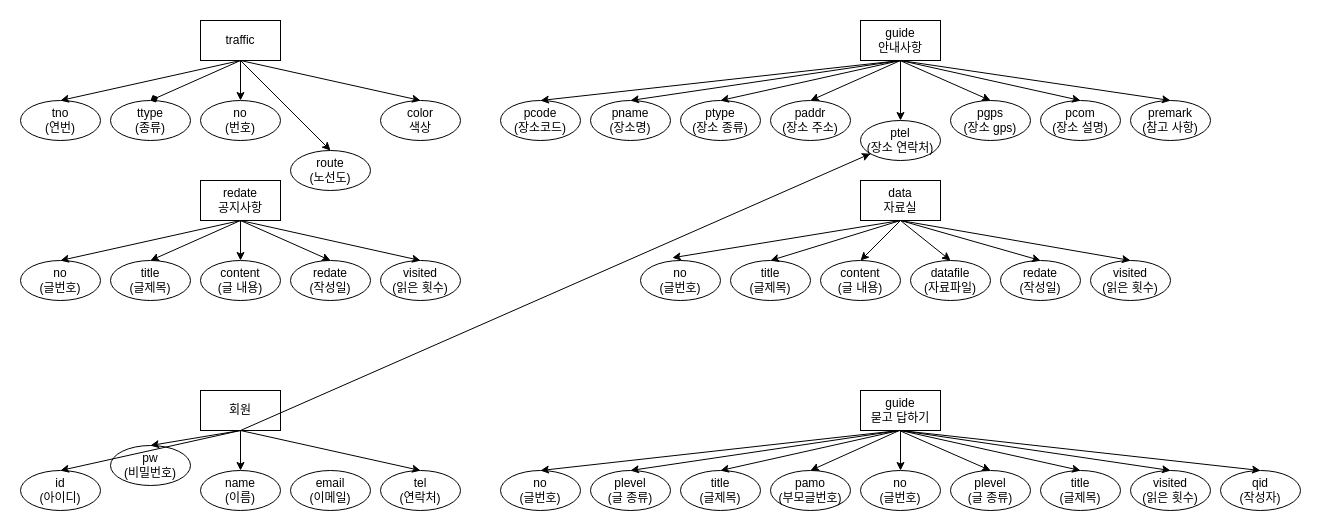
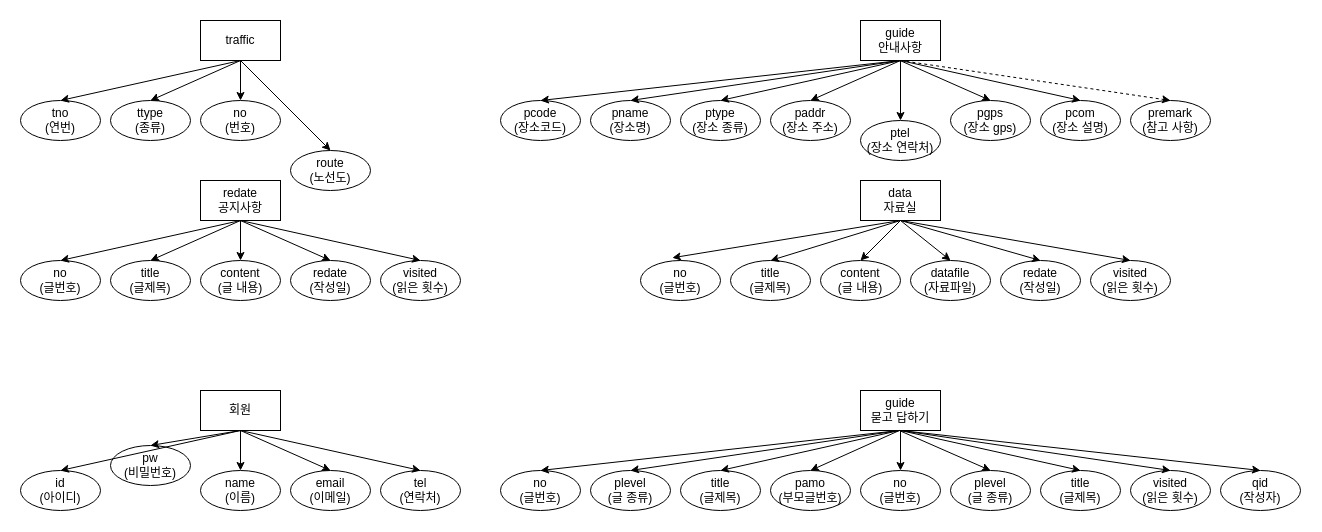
  <mxCell id="0" />
  <mxCell id="1" parent="0" />
  <mxCell id="2" value="traffic" style="rounded=0;whiteSpace=wrap;html=1;" vertex="1" parent="1"><mxGeometry x="200" y="20" width="80" height="40" as="geometry" /></mxCell>
  <mxCell id="3" value="ttype&lt;div&gt;(종류)&lt;/div&gt;" style="ellipse;whiteSpace=wrap;html=1;fontColor=#000000;fontStyle=0" vertex="1" parent="1"><mxGeometry x="110" y="100" width="80" height="40" as="geometry" /></mxCell>
  <mxCell id="4" value="no&lt;div&gt;(번호)&lt;/div&gt;" style="ellipse;whiteSpace=wrap;html=1;" vertex="1" parent="1"><mxGeometry x="200" y="100" width="80" height="40" as="geometry" /></mxCell>
  <mxCell id="5" value="&lt;div&gt;route&lt;/div&gt;&lt;div&gt;(노선도)&lt;/div&gt;" style="ellipse;whiteSpace=wrap;html=1;" vertex="1" parent="1"><mxGeometry x="290" y="150" width="80" height="40" as="geometry" /></mxCell>
- <mxCell id="6" value="color&lt;div&gt;색상&lt;/div&gt;" style="ellipse;whiteSpace=wrap;html=1;" vertex="1" parent="1"><mxGeometry x="380" y="100" width="80" height="40" as="geometry" /></mxCell>
- <mxCell id="7" value="" style="endArrow=diamond;html=1;rounded=0;exitX=0.5;exitY=1;exitDx=0;exitDy=0;entryX=0.5;entryY=0;entryDx=0;entryDy=0;" edge="1" parent="1" source="2" target="3"><mxGeometry width="50" height="50" relative="1" as="geometry"><mxPoint x="430" y="390" as="sourcePoint" /><mxPoint x="480" y="340" as="targetPoint" /></mxGeometry></mxCell>
+ <mxCell id="7" value="" style="endArrow=classic;html=1;rounded=0;exitX=0.5;exitY=1;exitDx=0;exitDy=0;entryX=0.5;entryY=0;entryDx=0;entryDy=0;" edge="1" parent="1" source="2" target="3"><mxGeometry width="50" height="50" relative="1" as="geometry"><mxPoint x="430" y="390" as="sourcePoint" /><mxPoint x="480" y="340" as="targetPoint" /></mxGeometry></mxCell>
  <mxCell id="8" value="" style="endArrow=classic;html=1;rounded=0;exitX=0.5;exitY=1;exitDx=0;exitDy=0;entryX=0.5;entryY=0;entryDx=0;entryDy=0;" edge="1" parent="1" source="2" target="4"><mxGeometry width="50" height="50" relative="1" as="geometry"><mxPoint x="280" y="60" as="sourcePoint" /><mxPoint x="120" y="100" as="targetPoint" /></mxGeometry></mxCell>
  <mxCell id="9" value="" style="endArrow=classic;html=1;rounded=0;entryX=0.5;entryY=0;entryDx=0;entryDy=0;exitX=0.5;exitY=1;exitDx=0;exitDy=0;" edge="1" parent="1" source="2" target="5"><mxGeometry width="50" height="50" relative="1" as="geometry"><mxPoint x="280" y="60" as="sourcePoint" /><mxPoint x="240" y="110" as="targetPoint" /></mxGeometry></mxCell>
- <mxCell id="10" value="" style="endArrow=classic;html=1;rounded=0;entryX=0.5;entryY=0;entryDx=0;entryDy=0;exitX=0.5;exitY=1;exitDx=0;exitDy=0;" edge="1" parent="1" source="2" target="6"><mxGeometry width="50" height="50" relative="1" as="geometry"><mxPoint x="290" y="70" as="sourcePoint" /><mxPoint x="350" y="110" as="targetPoint" /></mxGeometry></mxCell>
  <mxCell id="11" value="&lt;div&gt;guide&lt;/div&gt;안내사항" style="rounded=0;whiteSpace=wrap;html=1;" vertex="1" parent="1"><mxGeometry x="860" y="20" width="80" height="40" as="geometry" /></mxCell>
  <mxCell id="12" value="&lt;div&gt;pcode&lt;/div&gt;(장소코드)" style="ellipse;whiteSpace=wrap;html=1;fontStyle=0;fontColor=#000000;" vertex="1" parent="1"><mxGeometry x="500" y="100" width="80" height="40" as="geometry" /></mxCell>
  <mxCell id="13" value="&lt;div&gt;pname&lt;/div&gt;(장소명)" style="ellipse;whiteSpace=wrap;html=1;" vertex="1" parent="1"><mxGeometry x="590" y="100" width="80" height="40" as="geometry" /></mxCell>
  <mxCell id="14" value="&lt;div&gt;ptype&lt;/div&gt;(장소 종류)" style="ellipse;whiteSpace=wrap;html=1;" vertex="1" parent="1"><mxGeometry x="680" y="100" width="80" height="40" as="geometry" /></mxCell>
  <mxCell id="15" value="&lt;div&gt;paddr&lt;/div&gt;(장소 주소)" style="ellipse;whiteSpace=wrap;html=1;" vertex="1" parent="1"><mxGeometry x="770" y="100" width="80" height="40" as="geometry" /></mxCell>
  <mxCell id="16" value="&lt;div&gt;ptel&lt;/div&gt;(장소 연락처)" style="ellipse;whiteSpace=wrap;html=1;" vertex="1" parent="1"><mxGeometry x="860" y="120" width="80" height="40" as="geometry" /></mxCell>
  <mxCell id="17" value="&lt;div&gt;pgps&lt;/div&gt;(장소 gps)" style="ellipse;whiteSpace=wrap;html=1;" vertex="1" parent="1"><mxGeometry x="950" y="100" width="80" height="40" as="geometry" /></mxCell>
  <mxCell id="18" value="&lt;div&gt;pcom&lt;/div&gt;(장소 설명)" style="ellipse;whiteSpace=wrap;html=1;" vertex="1" parent="1"><mxGeometry x="1040" y="100" width="80" height="40" as="geometry" /></mxCell>
  <mxCell id="19" value="&lt;div&gt;premark&lt;/div&gt;(참고 사항)" style="ellipse;whiteSpace=wrap;html=1;" vertex="1" parent="1"><mxGeometry x="1130" y="100" width="80" height="40" as="geometry" /></mxCell>
  <mxCell id="20" value="" style="endArrow=classic;html=1;rounded=0;exitX=0.5;exitY=1;exitDx=0;exitDy=0;entryX=0.5;entryY=0;entryDx=0;entryDy=0;" edge="1" parent="1" source="11" target="16"><mxGeometry width="50" height="50" relative="1" as="geometry"><mxPoint x="790" y="390" as="sourcePoint" /><mxPoint x="840" y="340" as="targetPoint" /></mxGeometry></mxCell>
  <mxCell id="21" value="" style="endArrow=classic;html=1;rounded=0;exitX=0.5;exitY=1;exitDx=0;exitDy=0;entryX=0.5;entryY=0;entryDx=0;entryDy=0;" edge="1" parent="1" target="17"><mxGeometry width="50" height="50" relative="1" as="geometry"><mxPoint x="899.5" y="60" as="sourcePoint" /><mxPoint x="899.5" y="100" as="targetPoint" /></mxGeometry></mxCell>
  <mxCell id="22" value="" style="endArrow=classic;html=1;rounded=0;exitX=0.5;exitY=1;exitDx=0;exitDy=0;entryX=0.5;entryY=0;entryDx=0;entryDy=0;" edge="1" parent="1" target="15"><mxGeometry width="50" height="50" relative="1" as="geometry"><mxPoint x="900" y="60" as="sourcePoint" /><mxPoint x="979.5" y="96" as="targetPoint" /></mxGeometry></mxCell>
  <mxCell id="23" value="" style="endArrow=classic;html=1;rounded=0;exitX=0.5;exitY=1;exitDx=0;exitDy=0;entryX=0.5;entryY=0;entryDx=0;entryDy=0;" edge="1" parent="1" target="14"><mxGeometry width="50" height="50" relative="1" as="geometry"><mxPoint x="900" y="60" as="sourcePoint" /><mxPoint x="810" y="100" as="targetPoint" /></mxGeometry></mxCell>
  <mxCell id="24" value="" style="endArrow=classic;html=1;rounded=0;exitX=0.5;exitY=1;exitDx=0;exitDy=0;entryX=0.5;entryY=0;entryDx=0;entryDy=0;" edge="1" parent="1" target="13"><mxGeometry width="50" height="50" relative="1" as="geometry"><mxPoint x="900" y="60" as="sourcePoint" /><mxPoint x="720" y="100" as="targetPoint" /></mxGeometry></mxCell>
  <mxCell id="25" value="" style="endArrow=classic;html=1;rounded=0;exitX=0.5;exitY=1;exitDx=0;exitDy=0;entryX=0.5;entryY=0;entryDx=0;entryDy=0;" edge="1" parent="1" source="11" target="12"><mxGeometry width="50" height="50" relative="1" as="geometry"><mxPoint x="810" y="60" as="sourcePoint" /><mxPoint x="540" y="100" as="targetPoint" /></mxGeometry></mxCell>
- <mxCell id="26" value="" style="endArrow=classic;html=1;rounded=0;exitX=0.5;exitY=1;exitDx=0;exitDy=0;entryX=0.5;entryY=0;entryDx=0;entryDy=0;" edge="1" parent="1" source="11" target="19"><mxGeometry width="50" height="50" relative="1" as="geometry"><mxPoint x="910" y="70" as="sourcePoint" /><mxPoint x="550" y="110" as="targetPoint" /></mxGeometry></mxCell>
+ <mxCell id="26" value="" style="endArrow=classic;html=1;rounded=0;exitX=0.5;exitY=1;exitDx=0;exitDy=0;entryX=0.5;entryY=0;entryDx=0;entryDy=0;dashed=1;" edge="1" parent="1" source="11" target="19"><mxGeometry width="50" height="50" relative="1" as="geometry"><mxPoint x="910" y="70" as="sourcePoint" /><mxPoint x="550" y="110" as="targetPoint" /></mxGeometry></mxCell>
  <mxCell id="27" value="" style="endArrow=classic;html=1;rounded=0;exitX=0.5;exitY=1;exitDx=0;exitDy=0;entryX=0.5;entryY=0;entryDx=0;entryDy=0;" edge="1" parent="1" source="11" target="18"><mxGeometry width="50" height="50" relative="1" as="geometry"><mxPoint x="790" y="390" as="sourcePoint" /><mxPoint x="840" y="340" as="targetPoint" /></mxGeometry></mxCell>
  <mxCell id="28" value="&lt;div&gt;redate&lt;/div&gt;공지사항&lt;div&gt;&lt;/div&gt;" style="rounded=0;whiteSpace=wrap;html=1;" vertex="1" parent="1"><mxGeometry x="200" y="180" width="80" height="40" as="geometry" /></mxCell>
  <mxCell id="29" value="no&lt;div&gt;&lt;/div&gt;&lt;div&gt;(글번호)&lt;/div&gt;" style="ellipse;whiteSpace=wrap;html=1;fontColor=#000000;fontStyle=0" vertex="1" parent="1"><mxGeometry x="20" y="260" width="80" height="40" as="geometry" /></mxCell>
  <mxCell id="30" value="title&lt;div&gt;(글제목)&lt;/div&gt;" style="ellipse;whiteSpace=wrap;html=1;" vertex="1" parent="1"><mxGeometry x="110" y="260" width="80" height="40" as="geometry" /></mxCell>
  <mxCell id="31" value="content&lt;div&gt;&lt;/div&gt;&lt;div&gt;(글 내용)&lt;/div&gt;" style="ellipse;whiteSpace=wrap;html=1;" vertex="1" parent="1"><mxGeometry x="200" y="260" width="80" height="40" as="geometry" /></mxCell>
  <mxCell id="32" value="redate&lt;div&gt;&lt;/div&gt;&lt;div&gt;(작성일)&lt;/div&gt;" style="ellipse;whiteSpace=wrap;html=1;" vertex="1" parent="1"><mxGeometry x="290" y="260" width="80" height="40" as="geometry" /></mxCell>
  <mxCell id="33" value="visited&lt;div&gt;&lt;/div&gt;&lt;div&gt;(읽은 횟수)&lt;/div&gt;" style="ellipse;whiteSpace=wrap;html=1;" vertex="1" parent="1"><mxGeometry x="380" y="260" width="80" height="40" as="geometry" /></mxCell>
  <mxCell id="34" value="" style="endArrow=classic;html=1;rounded=0;exitX=0.5;exitY=1;exitDx=0;exitDy=0;entryX=0.5;entryY=0;entryDx=0;entryDy=0;" edge="1" parent="1" source="28" target="33"><mxGeometry width="50" height="50" relative="1" as="geometry"><mxPoint x="310" y="550" as="sourcePoint" /><mxPoint x="360" y="500" as="targetPoint" /></mxGeometry></mxCell>
  <mxCell id="35" value="" style="endArrow=classic;html=1;rounded=0;exitX=0.5;exitY=1;exitDx=0;exitDy=0;entryX=0.5;entryY=0;entryDx=0;entryDy=0;" edge="1" parent="1" source="28" target="32"><mxGeometry width="50" height="50" relative="1" as="geometry"><mxPoint x="420" y="220" as="sourcePoint" /><mxPoint x="499.5" y="256" as="targetPoint" /></mxGeometry></mxCell>
  <mxCell id="36" value="" style="endArrow=classic;html=1;rounded=0;exitX=0.5;exitY=1;exitDx=0;exitDy=0;entryX=0.5;entryY=0;entryDx=0;entryDy=0;" edge="1" parent="1" source="28" target="31"><mxGeometry width="50" height="50" relative="1" as="geometry"><mxPoint x="420" y="220" as="sourcePoint" /><mxPoint x="330" y="260" as="targetPoint" /></mxGeometry></mxCell>
  <mxCell id="37" value="" style="endArrow=classic;html=1;rounded=0;exitX=0.5;exitY=1;exitDx=0;exitDy=0;entryX=0.5;entryY=0;entryDx=0;entryDy=0;" edge="1" parent="1" source="28" target="30"><mxGeometry width="50" height="50" relative="1" as="geometry"><mxPoint x="420" y="220" as="sourcePoint" /><mxPoint x="240" y="260" as="targetPoint" /></mxGeometry></mxCell>
  <mxCell id="38" value="" style="endArrow=classic;html=1;rounded=0;exitX=0.5;exitY=1;exitDx=0;exitDy=0;entryX=0.5;entryY=0;entryDx=0;entryDy=0;" edge="1" parent="1" source="28"><mxGeometry width="50" height="50" relative="1" as="geometry"><mxPoint x="330" y="220" as="sourcePoint" /><mxPoint x="60" y="260" as="targetPoint" /></mxGeometry></mxCell>
  <mxCell id="39" value="no&lt;div&gt;&lt;/div&gt;&lt;div&gt;(글번호)&lt;/div&gt;" style="ellipse;whiteSpace=wrap;html=1;fontColor=#000000;fontStyle=0" vertex="1" parent="1"><mxGeometry x="500" y="470" width="80" height="40" as="geometry" /></mxCell>
  <mxCell id="40" value="title&lt;div&gt;(글제목)&lt;/div&gt;" style="ellipse;whiteSpace=wrap;html=1;" vertex="1" parent="1"><mxGeometry x="680" y="470" width="80" height="40" as="geometry" /></mxCell>
  <mxCell id="41" value="guide&lt;div&gt;&lt;div&gt;&lt;/div&gt;&lt;div&gt;&lt;/div&gt;&lt;div&gt;묻고 답하기&lt;/div&gt;&lt;/div&gt;" style="rounded=0;whiteSpace=wrap;html=1;" vertex="1" parent="1"><mxGeometry x="860" y="390" width="80" height="40" as="geometry" /></mxCell>
  <mxCell id="42" value="plevel&lt;div&gt;(글 종류)&lt;/div&gt;" style="ellipse;whiteSpace=wrap;html=1;" vertex="1" parent="1"><mxGeometry x="590" y="470" width="80" height="40" as="geometry" /></mxCell>
  <mxCell id="43" value="pamo&lt;div&gt;(부모글번호)&lt;/div&gt;" style="ellipse;whiteSpace=wrap;html=1;" vertex="1" parent="1"><mxGeometry x="770" y="470" width="80" height="40" as="geometry" /></mxCell>
  <mxCell id="44" value="no&lt;div&gt;&lt;/div&gt;&lt;div&gt;(글번호)&lt;/div&gt;" style="ellipse;whiteSpace=wrap;html=1;" vertex="1" parent="1"><mxGeometry x="860" y="470" width="80" height="40" as="geometry" /></mxCell>
  <mxCell id="45" value="title&lt;div&gt;(글제목)&lt;/div&gt;" style="ellipse;whiteSpace=wrap;html=1;" vertex="1" parent="1"><mxGeometry x="1040" y="470" width="80" height="40" as="geometry" /></mxCell>
  <mxCell id="46" value="plevel&lt;div&gt;(글 종류)&lt;/div&gt;" style="ellipse;whiteSpace=wrap;html=1;" vertex="1" parent="1"><mxGeometry x="950" y="470" width="80" height="40" as="geometry" /></mxCell>
  <mxCell id="47" value="visited&lt;div&gt;&lt;/div&gt;&lt;div&gt;(읽은 횟수)&lt;/div&gt;" style="ellipse;whiteSpace=wrap;html=1;" vertex="1" parent="1"><mxGeometry x="1130" y="470" width="80" height="40" as="geometry" /></mxCell>
  <mxCell id="48" value="&lt;div&gt;qid&lt;/div&gt;(작성자)" style="ellipse;whiteSpace=wrap;html=1;" vertex="1" parent="1"><mxGeometry x="1220" y="470" width="80" height="40" as="geometry" /></mxCell>
  <mxCell id="49" value="data&lt;div&gt;자료실&lt;/div&gt;" style="rounded=0;whiteSpace=wrap;html=1;" vertex="1" parent="1"><mxGeometry x="860" y="180" width="80" height="40" as="geometry" /></mxCell>
  <mxCell id="50" value="no&lt;div&gt;&lt;/div&gt;&lt;div&gt;(글번호)&lt;/div&gt;" style="ellipse;whiteSpace=wrap;html=1;fontStyle=0;fontColor=#000000;" vertex="1" parent="1"><mxGeometry x="640" y="260" width="80" height="40" as="geometry" /></mxCell>
  <mxCell id="51" value="title&lt;div&gt;(글제목)&lt;/div&gt;" style="ellipse;whiteSpace=wrap;html=1;" vertex="1" parent="1"><mxGeometry x="730" y="260" width="80" height="40" as="geometry" /></mxCell>
  <mxCell id="52" value="content&lt;div&gt;&lt;/div&gt;&lt;div&gt;(글 내용)&lt;/div&gt;" style="ellipse;whiteSpace=wrap;html=1;" vertex="1" parent="1"><mxGeometry x="820" y="260" width="80" height="40" as="geometry" /></mxCell>
  <mxCell id="53" value="redate&lt;div&gt;&lt;/div&gt;&lt;div&gt;(작성일)&lt;/div&gt;" style="ellipse;whiteSpace=wrap;html=1;" vertex="1" parent="1"><mxGeometry x="1000" y="260" width="80" height="40" as="geometry" /></mxCell>
  <mxCell id="54" value="visited&lt;div&gt;&lt;/div&gt;&lt;div&gt;(읽은 횟수)&lt;/div&gt;" style="ellipse;whiteSpace=wrap;html=1;" vertex="1" parent="1"><mxGeometry x="1090" y="260" width="80" height="40" as="geometry" /></mxCell>
  <mxCell id="55" value="&lt;div&gt;datafile&lt;/div&gt;(자료파일)" style="ellipse;whiteSpace=wrap;html=1;" vertex="1" parent="1"><mxGeometry x="910" y="260" width="80" height="40" as="geometry" /></mxCell>
  <mxCell id="56" value="" style="endArrow=classic;html=1;rounded=0;exitX=0.5;exitY=1;exitDx=0;exitDy=0;entryX=0.5;entryY=0;entryDx=0;entryDy=0;" edge="1" parent="1" source="49" target="52"><mxGeometry width="50" height="50" relative="1" as="geometry"><mxPoint x="650" y="370" as="sourcePoint" /><mxPoint x="700" y="320" as="targetPoint" /></mxGeometry></mxCell>
  <mxCell id="57" value="" style="endArrow=classic;html=1;rounded=0;exitX=0.5;exitY=1;exitDx=0;exitDy=0;entryX=0.5;entryY=0;entryDx=0;entryDy=0;" edge="1" parent="1" target="51"><mxGeometry width="50" height="50" relative="1" as="geometry"><mxPoint x="900" y="220" as="sourcePoint" /><mxPoint x="860" y="260" as="targetPoint" /></mxGeometry></mxCell>
  <mxCell id="58" value="" style="endArrow=classic;html=1;rounded=0;exitX=0.5;exitY=1;exitDx=0;exitDy=0;entryX=0.398;entryY=-0.068;entryDx=0;entryDy=0;entryPerimeter=0;" edge="1" parent="1" target="50"><mxGeometry width="50" height="50" relative="1" as="geometry"><mxPoint x="900" y="220" as="sourcePoint" /><mxPoint x="770" y="260" as="targetPoint" /></mxGeometry></mxCell>
  <mxCell id="59" value="" style="endArrow=classic;html=1;rounded=0;exitX=0.5;exitY=1;exitDx=0;exitDy=0;entryX=0.5;entryY=0;entryDx=0;entryDy=0;" edge="1" parent="1" target="55"><mxGeometry width="50" height="50" relative="1" as="geometry"><mxPoint x="900" y="220" as="sourcePoint" /><mxPoint x="860" y="260" as="targetPoint" /></mxGeometry></mxCell>
  <mxCell id="60" value="" style="endArrow=classic;html=1;rounded=0;exitX=0.5;exitY=1;exitDx=0;exitDy=0;entryX=0.5;entryY=0;entryDx=0;entryDy=0;" edge="1" parent="1" source="49" target="53"><mxGeometry width="50" height="50" relative="1" as="geometry"><mxPoint x="910" y="230" as="sourcePoint" /><mxPoint x="960" y="270" as="targetPoint" /></mxGeometry></mxCell>
  <mxCell id="61" value="" style="endArrow=classic;html=1;rounded=0;exitX=0.5;exitY=1;exitDx=0;exitDy=0;entryX=0.5;entryY=0;entryDx=0;entryDy=0;" edge="1" parent="1" target="54"><mxGeometry width="50" height="50" relative="1" as="geometry"><mxPoint x="900" y="220" as="sourcePoint" /><mxPoint x="1040" y="260" as="targetPoint" /></mxGeometry></mxCell>
  <mxCell id="62" value="" style="endArrow=classic;html=1;rounded=0;exitX=0.5;exitY=1;exitDx=0;exitDy=0;entryX=0.5;entryY=0;entryDx=0;entryDy=0;" edge="1" parent="1" source="41" target="44"><mxGeometry width="50" height="50" relative="1" as="geometry"><mxPoint x="650" y="420" as="sourcePoint" /><mxPoint x="700" y="370" as="targetPoint" /></mxGeometry></mxCell>
  <mxCell id="63" value="" style="endArrow=classic;html=1;rounded=0;exitX=0.5;exitY=1;exitDx=0;exitDy=0;entryX=0.5;entryY=0;entryDx=0;entryDy=0;" edge="1" parent="1" target="43"><mxGeometry width="50" height="50" relative="1" as="geometry"><mxPoint x="898.82" y="430" as="sourcePoint" /><mxPoint x="898.82" y="470" as="targetPoint" /><Array as="points" /></mxGeometry></mxCell>
  <mxCell id="64" value="" style="endArrow=classic;html=1;rounded=0;exitX=0.5;exitY=1;exitDx=0;exitDy=0;entryX=0.5;entryY=0;entryDx=0;entryDy=0;" edge="1" parent="1" target="40"><mxGeometry width="50" height="50" relative="1" as="geometry"><mxPoint x="898.82" y="430" as="sourcePoint" /><mxPoint x="810" y="470" as="targetPoint" /></mxGeometry></mxCell>
  <mxCell id="65" value="" style="endArrow=classic;html=1;rounded=0;exitX=0.5;exitY=1;exitDx=0;exitDy=0;entryX=0.5;entryY=0;entryDx=0;entryDy=0;" edge="1" parent="1" target="42"><mxGeometry width="50" height="50" relative="1" as="geometry"><mxPoint x="898.82" y="430" as="sourcePoint" /><mxPoint x="720" y="470" as="targetPoint" /></mxGeometry></mxCell>
  <mxCell id="66" value="" style="endArrow=classic;html=1;rounded=0;exitX=0.5;exitY=1;exitDx=0;exitDy=0;entryX=0.5;entryY=0;entryDx=0;entryDy=0;" edge="1" parent="1" target="39"><mxGeometry width="50" height="50" relative="1" as="geometry"><mxPoint x="898.82" y="430" as="sourcePoint" /><mxPoint x="630" y="470" as="targetPoint" /></mxGeometry></mxCell>
  <mxCell id="67" value="" style="endArrow=classic;html=1;rounded=0;exitX=0.5;exitY=1;exitDx=0;exitDy=0;entryX=0.5;entryY=0;entryDx=0;entryDy=0;" edge="1" parent="1" target="46"><mxGeometry width="50" height="50" relative="1" as="geometry"><mxPoint x="898.82" y="430" as="sourcePoint" /><mxPoint x="810" y="470" as="targetPoint" /><Array as="points" /></mxGeometry></mxCell>
  <mxCell id="68" value="" style="endArrow=classic;html=1;rounded=0;entryX=0.5;entryY=0;entryDx=0;entryDy=0;" edge="1" parent="1" target="45"><mxGeometry width="50" height="50" relative="1" as="geometry"><mxPoint x="900" y="430" as="sourcePoint" /><mxPoint x="730" y="480" as="targetPoint" /></mxGeometry></mxCell>
  <mxCell id="69" value="" style="endArrow=classic;html=1;rounded=0;entryX=0.5;entryY=0;entryDx=0;entryDy=0;" edge="1" parent="1" target="47"><mxGeometry width="50" height="50" relative="1" as="geometry"><mxPoint x="900" y="430" as="sourcePoint" /><mxPoint x="1080" y="470" as="targetPoint" /></mxGeometry></mxCell>
  <mxCell id="70" value="" style="endArrow=classic;html=1;rounded=0;entryX=0.5;entryY=0;entryDx=0;entryDy=0;" edge="1" parent="1" target="48"><mxGeometry width="50" height="50" relative="1" as="geometry"><mxPoint x="900" y="430" as="sourcePoint" /><mxPoint x="1170" y="470" as="targetPoint" /></mxGeometry></mxCell>
  <mxCell id="71" value="회원&lt;div&gt;&lt;/div&gt;&lt;div&gt;&lt;/div&gt;" style="rounded=0;whiteSpace=wrap;html=1;" vertex="1" parent="1"><mxGeometry x="200" y="390" width="80" height="40" as="geometry" /></mxCell>
  <mxCell id="72" value="&lt;span style=&quot;font-weight: 400; color: rgb(0, 0, 0); background-color: initial;&quot;&gt;id&lt;/span&gt;&lt;div&gt;&lt;span style=&quot;font-weight: 400; color: rgb(0, 0, 0); background-color: initial;&quot;&gt;(아이디)&lt;/span&gt;&lt;/div&gt;" style="ellipse;whiteSpace=wrap;html=1;fontColor=#EA6B66;fontStyle=1" vertex="1" parent="1"><mxGeometry x="20" y="470" width="80" height="40" as="geometry" /></mxCell>
  <mxCell id="73" value="&lt;span style=&quot;background-color: initial;&quot;&gt;pw&lt;/span&gt;&lt;div&gt;&lt;span style=&quot;background-color: initial;&quot;&gt;(비밀번호)&lt;/span&gt;&lt;/div&gt;" style="ellipse;whiteSpace=wrap;html=1;fontStyle=0;fontColor=#000000;" vertex="1" parent="1"><mxGeometry x="110" y="445" width="80" height="40" as="geometry" /></mxCell>
  <mxCell id="74" value="&lt;div&gt;name&lt;/div&gt;&lt;div&gt;(이름)&lt;/div&gt;" style="ellipse;whiteSpace=wrap;html=1;" vertex="1" parent="1"><mxGeometry x="200" y="470" width="80" height="40" as="geometry" /></mxCell>
  <mxCell id="75" value="&lt;span style=&quot;background-color: initial;&quot;&gt;email&lt;/span&gt;&lt;div&gt;(이메일)&lt;/div&gt;" style="ellipse;whiteSpace=wrap;html=1;" vertex="1" parent="1"><mxGeometry x="290" y="470" width="80" height="40" as="geometry" /></mxCell>
  <mxCell id="76" value="&lt;span style=&quot;background-color: initial;&quot;&gt;tel&lt;/span&gt;&lt;div&gt;(연락처)&lt;/div&gt;" style="ellipse;whiteSpace=wrap;html=1;" vertex="1" parent="1"><mxGeometry x="380" y="470" width="80" height="40" as="geometry" /></mxCell>
  <mxCell id="77" value="" style="endArrow=classic;html=1;rounded=0;exitX=0.5;exitY=1;exitDx=0;exitDy=0;entryX=0.5;entryY=0;entryDx=0;entryDy=0;" edge="1" parent="1" source="71" target="76"><mxGeometry width="50" height="50" relative="1" as="geometry"><mxPoint x="310" y="760" as="sourcePoint" /><mxPoint x="360" y="710" as="targetPoint" /></mxGeometry></mxCell>
- <mxCell id="78" value="" style="endArrow=classic;html=1;rounded=0;exitX=0.5;exitY=1;exitDx=0;exitDy=0;" edge="1" parent="1" source="71" target="16"><mxGeometry width="50" height="50" relative="1" as="geometry"><mxPoint x="420" y="430" as="sourcePoint" /><mxPoint x="499.5" y="466" as="targetPoint" /></mxGeometry></mxCell>
+ <mxCell id="78" value="" style="endArrow=classic;html=1;rounded=0;exitX=0.5;exitY=1;exitDx=0;exitDy=0;entryX=0.5;entryY=0;entryDx=0;entryDy=0;" edge="1" parent="1" source="71" target="75"><mxGeometry width="50" height="50" relative="1" as="geometry"><mxPoint x="420" y="430" as="sourcePoint" /><mxPoint x="499.5" y="466" as="targetPoint" /></mxGeometry></mxCell>
  <mxCell id="79" value="" style="endArrow=classic;html=1;rounded=0;exitX=0.5;exitY=1;exitDx=0;exitDy=0;entryX=0.5;entryY=0;entryDx=0;entryDy=0;" edge="1" parent="1" source="71" target="74"><mxGeometry width="50" height="50" relative="1" as="geometry"><mxPoint x="420" y="430" as="sourcePoint" /><mxPoint x="330" y="470" as="targetPoint" /></mxGeometry></mxCell>
  <mxCell id="80" value="" style="endArrow=classic;html=1;rounded=0;exitX=0.5;exitY=1;exitDx=0;exitDy=0;entryX=0.5;entryY=0;entryDx=0;entryDy=0;" edge="1" parent="1" source="71" target="73"><mxGeometry width="50" height="50" relative="1" as="geometry"><mxPoint x="420" y="430" as="sourcePoint" /><mxPoint x="240" y="470" as="targetPoint" /></mxGeometry></mxCell>
  <mxCell id="81" value="" style="endArrow=classic;html=1;rounded=0;exitX=0.5;exitY=1;exitDx=0;exitDy=0;entryX=0.5;entryY=0;entryDx=0;entryDy=0;" edge="1" parent="1" source="71"><mxGeometry width="50" height="50" relative="1" as="geometry"><mxPoint x="330" y="430" as="sourcePoint" /><mxPoint x="60" y="470" as="targetPoint" /></mxGeometry></mxCell>
  <mxCell id="82" value="tno&lt;div&gt;(연번)&lt;/div&gt;" style="ellipse;whiteSpace=wrap;html=1;fontColor=#000000;fontStyle=0" vertex="1" parent="1"><mxGeometry x="20" y="100" width="80" height="40" as="geometry" /></mxCell>
  <mxCell id="83" value="" style="endArrow=classic;html=1;rounded=0;entryX=0.5;entryY=0;entryDx=0;entryDy=0;" edge="1" parent="1" target="82"><mxGeometry width="50" height="50" relative="1" as="geometry"><mxPoint x="240" y="60" as="sourcePoint" /><mxPoint x="600" y="320" as="targetPoint" /></mxGeometry></mxCell>
